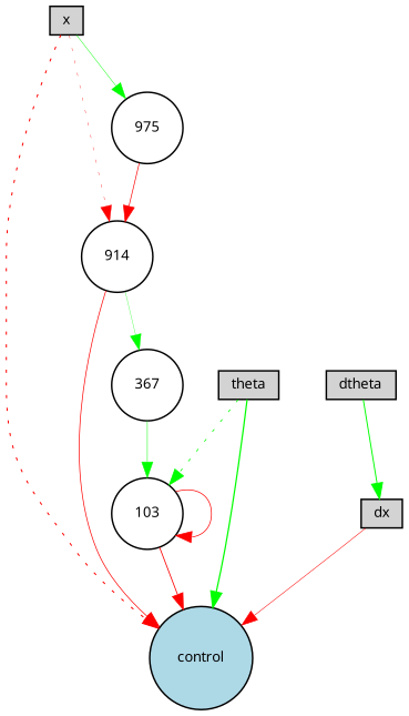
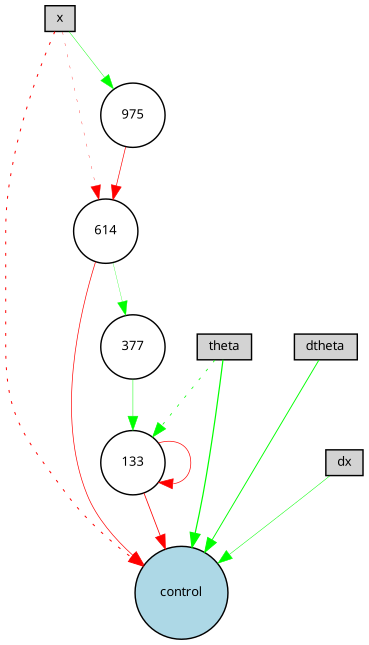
  digraph {
    fontname="Noto Sans"
    node [fillcolor=lightgray fontname="Noto Sans" fontsize=9 shape=circle style=filled]
    edge [color=green fontname="Noto Sans" style=solid]
    x [height=0.2 shape=box width=0.2]
    control [fillcolor=lightblue height=0.2 width=0.2]
-   614 [fillcolor=white height=0.2 width=0.2 label=914]
+   614 [fillcolor=white height=0.2 width=0.2]
    975 [fillcolor=white height=0.2 width=0.2]
-   377 [fillcolor=white height=0.2 width=0.2 label=367]
+   377 [fillcolor=white height=0.2 width=0.2]
    dx [height=0.2 shape=box width=0.2]
    theta [height=0.2 shape=box width=0.2]
-   133 [fillcolor=white height=0.2 width=0.2 label=103]
+   133 [fillcolor=white height=0.2 width=0.2]
    dtheta [height=0.2 shape=box width=0.2]
    x -> control [color=red penwidth=0.6927053442604869 style=dotted]
    x -> 614 [color=red penwidth=0.23505482341931783 style=dotted]
    x -> 975 [penwidth=0.3068539930740779]
    614 -> control [color=red penwidth=0.4759112065717066]
    614 -> 377 [penwidth=0.202227524994959]
    975 -> 614 [color=red penwidth=0.4530612143136665]
    377 -> 133 [penwidth=0.33002926475673977]
-   dx -> control [color=red penwidth=0.3474961380098083]
+   dx -> control [penwidth=0.3474961380098083]
    theta -> control [penwidth=0.8446184402553675]
    theta -> 133 [penwidth=0.5242956797235957 style=dotted]
    133 -> control [color=red penwidth=0.5553789497046364]
    133 -> 133 [color=red penwidth=0.47647101906803135]
-   dtheta -> dx [penwidth=0.6516779431623927]
+   dtheta -> control [penwidth=0.6516779431623927]
  }
